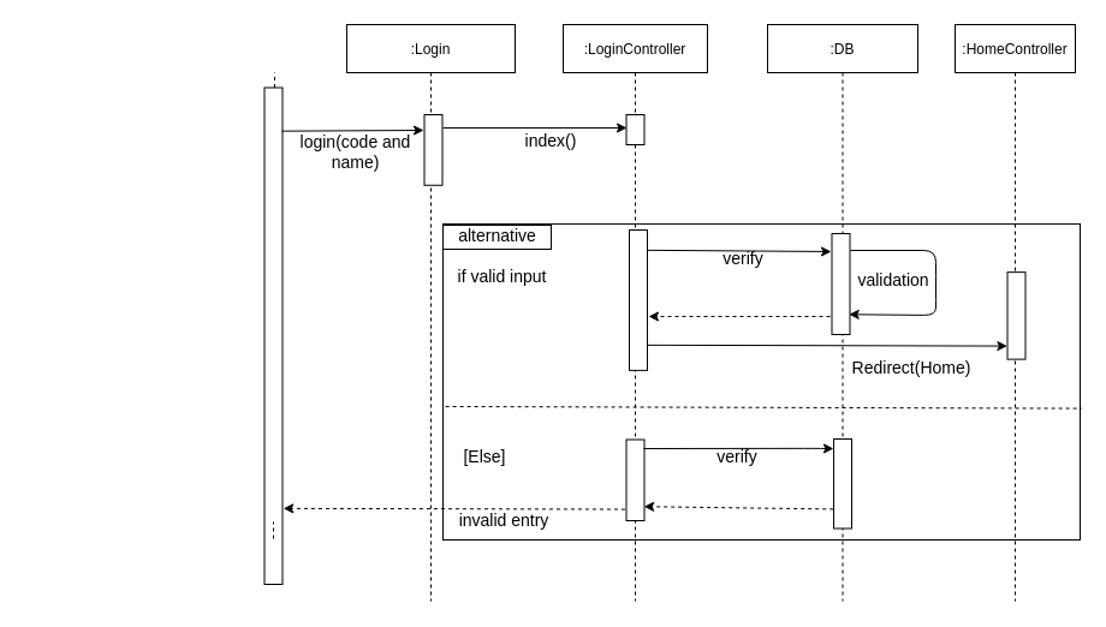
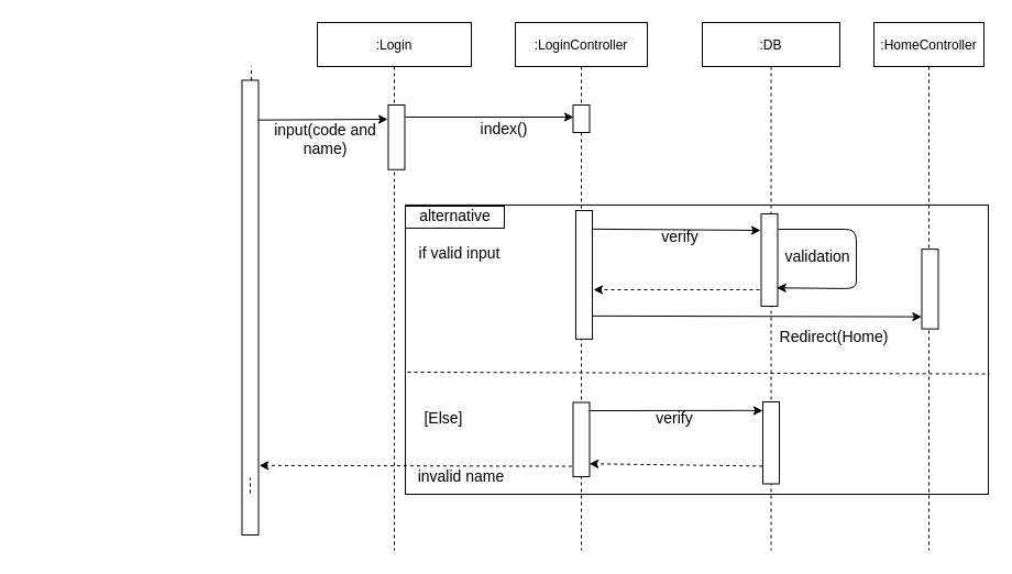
  <mxCell id="0" />
  <mxCell id="1" parent="0" />
  <mxCell id="2" value="" style="rounded=0;whiteSpace=wrap;html=1;fillColor=none;" vertex="1" parent="1"><mxGeometry x="368" y="185.94" width="530" height="263.06" as="geometry" /></mxCell>
  <mxCell id="3" value=":Login" style="shape=umlLifeline;perimeter=lifelinePerimeter;container=1;collapsible=0;recursiveResize=0;rounded=0;shadow=0;strokeWidth=1;" parent="1" vertex="1"><mxGeometry x="288" y="20" width="140" height="480" as="geometry" /></mxCell>
  <mxCell id="4" value=":LoginController" style="shape=umlLifeline;perimeter=lifelinePerimeter;container=1;collapsible=0;recursiveResize=0;rounded=0;shadow=0;strokeWidth=1;" parent="1" vertex="1"><mxGeometry x="468" y="20" width="120" height="480" as="geometry" /></mxCell>
  <mxCell id="5" value="" style="endArrow=none;dashed=1;html=1;startArrow=none;" parent="1" source="12" edge="1"><mxGeometry width="50" height="50" relative="1" as="geometry"><mxPoint x="228" y="320" as="sourcePoint" /><mxPoint x="228" y="60" as="targetPoint" /></mxGeometry></mxCell>
  <mxCell id="6" value=":DB" style="shape=umlLifeline;perimeter=lifelinePerimeter;container=1;collapsible=0;recursiveResize=0;rounded=0;shadow=0;strokeWidth=1;" parent="1" vertex="1"><mxGeometry x="638" y="20" width="125" height="480" as="geometry" /></mxCell>
  <mxCell id="7" value="&lt;font style=&quot;font-size: 14px&quot;&gt;&lt;span style=&quot;white-space: pre&quot;&gt;validation&lt;/span&gt;&lt;/font&gt;" style="text;html=1;strokeColor=none;fillColor=none;align=center;verticalAlign=middle;whiteSpace=wrap;rounded=0;" parent="6" vertex="1"><mxGeometry x="85" y="203" width="40" height="20" as="geometry" /></mxCell>
  <mxCell id="8" value="" style="rounded=0;whiteSpace=wrap;html=1;rotation=90;" parent="6" vertex="1"><mxGeometry x="19" y="208.5" width="84" height="15" as="geometry" /></mxCell>
  <mxCell id="9" value="" style="endArrow=classic;html=1;entryX=0.801;entryY=0.052;entryDx=0;entryDy=0;entryPerimeter=0;" parent="6" target="8" edge="1"><mxGeometry width="50" height="50" relative="1" as="geometry"><mxPoint x="69" y="188" as="sourcePoint" /><mxPoint x="223.76" y="188.74" as="targetPoint" /><Array as="points"><mxPoint x="140" y="188" /><mxPoint x="140" y="219" /><mxPoint x="140" y="242" /></Array></mxGeometry></mxCell>
  <mxCell id="10" value="" style="rounded=0;whiteSpace=wrap;html=1;rotation=90;" parent="1" vertex="1"><mxGeometry x="330.62" y="116.88" width="58.75" height="15" as="geometry" /></mxCell>
  <mxCell id="11" value="" style="rounded=0;whiteSpace=wrap;html=1;rotation=90;" parent="1" vertex="1"><mxGeometry x="515.5" y="100" width="25" height="15" as="geometry" /></mxCell>
  <mxCell id="12" value="" style="rounded=0;whiteSpace=wrap;html=1;rotation=90;" parent="1" vertex="1"><mxGeometry x="20.25" y="271.75" width="413.5" height="15" as="geometry" /></mxCell>
  <mxCell id="13" value="" style="endArrow=none;dashed=1;html=1;" parent="1" edge="1"><mxGeometry width="50" height="50" relative="1" as="geometry"><mxPoint x="227" y="448" as="sourcePoint" /><mxPoint x="227" y="434" as="targetPoint" /></mxGeometry></mxCell>
  <mxCell id="14" value="" style="endArrow=classic;html=1;exitX=0.16;exitY=-0.033;exitDx=0;exitDy=0;exitPerimeter=0;" parent="1" edge="1"><mxGeometry width="50" height="50" relative="1" as="geometry"><mxPoint x="233.995" y="108.66" as="sourcePoint" /><mxPoint x="352" y="108" as="targetPoint" /><Array as="points"><mxPoint x="352" y="108" /></Array></mxGeometry></mxCell>
- <mxCell id="15" value="&lt;font style=&quot;font-size: 14px&quot;&gt;login(code and name)&lt;br&gt;&lt;/font&gt;" style="text;html=1;strokeColor=none;fillColor=none;align=center;verticalAlign=middle;whiteSpace=wrap;rounded=0;" parent="1" vertex="1"><mxGeometry x="238.5" y="115.5" width="113" height="20" as="geometry" /></mxCell>
+ <mxCell id="15" value="&lt;font style=&quot;font-size: 14px&quot;&gt;input(code and name)&lt;br&gt;&lt;/font&gt;" style="text;html=1;strokeColor=none;fillColor=none;align=center;verticalAlign=middle;whiteSpace=wrap;rounded=0;" parent="1" vertex="1"><mxGeometry x="238.5" y="115.5" width="113" height="20" as="geometry" /></mxCell>
  <mxCell id="16" value="" style="endArrow=classic;html=1;" parent="1" edge="1"><mxGeometry width="50" height="50" relative="1" as="geometry"><mxPoint x="368" y="106" as="sourcePoint" /><mxPoint x="521" y="106" as="targetPoint" /></mxGeometry></mxCell>
  <mxCell id="17" value=":HomeController" style="shape=umlLifeline;perimeter=lifelinePerimeter;container=1;collapsible=0;recursiveResize=0;rounded=0;shadow=0;strokeWidth=1;" parent="1" vertex="1"><mxGeometry x="794" y="20" width="100" height="480" as="geometry" /></mxCell>
  <mxCell id="18" value="&lt;font style=&quot;font-size: 14px&quot;&gt;index()&lt;/font&gt;" style="text;html=1;strokeColor=none;fillColor=none;align=center;verticalAlign=middle;whiteSpace=wrap;rounded=0;" parent="1" vertex="1"><mxGeometry x="438" y="107" width="40" height="20" as="geometry" /></mxCell>
  <mxCell id="19" value="" style="rounded=0;whiteSpace=wrap;html=1;rotation=90;" parent="1" vertex="1"><mxGeometry x="808.75" y="254.88" width="72.5" height="15" as="geometry" /></mxCell>
  <mxCell id="20" value="" style="endArrow=classic;html=1;exitX=0.82;exitY=0.067;exitDx=0;exitDy=0;exitPerimeter=0;entryX=0.848;entryY=1.14;entryDx=0;entryDy=0;entryPerimeter=0;" parent="1" edge="1" source="24"><mxGeometry width="50" height="50" relative="1" as="geometry"><mxPoint x="540.86" y="287.54" as="sourcePoint" /><mxPoint x="837.4" y="287.61" as="targetPoint" /></mxGeometry></mxCell>
  <mxCell id="21" value="&lt;font style=&quot;font-size: 14px&quot;&gt;&lt;span style=&quot;white-space: pre&quot;&gt;Redirect&lt;/span&gt;(Home)&lt;/font&gt;" style="text;html=1;align=center;verticalAlign=middle;whiteSpace=wrap;rounded=0;" parent="1" vertex="1"><mxGeometry x="738" y="296" width="40" height="20" as="geometry" /></mxCell>
  <mxCell id="22" value="&lt;div&gt;&lt;font style=&quot;font-size: 14px&quot;&gt;verify&lt;/font&gt;&lt;/div&gt;" style="text;html=1;strokeColor=none;fillColor=none;align=center;verticalAlign=middle;whiteSpace=wrap;rounded=0;" parent="1" vertex="1"><mxGeometry x="598" y="204.75" width="40" height="20" as="geometry" /></mxCell>
  <mxCell id="23" value="" style="endArrow=classic;html=1;exitX=0.144;exitY=0;exitDx=0;exitDy=0;exitPerimeter=0;" parent="1" source="24" edge="1"><mxGeometry width="50" height="50" relative="1" as="geometry"><mxPoint x="371.67" y="208.998" as="sourcePoint" /><mxPoint x="691" y="209" as="targetPoint" /></mxGeometry></mxCell>
  <mxCell id="24" value="" style="rounded=0;whiteSpace=wrap;html=1;rotation=90;" vertex="1" parent="1"><mxGeometry x="472.07" y="241.94" width="116.87" height="15" as="geometry" /></mxCell>
  <mxCell id="25" value="" style="rounded=0;whiteSpace=wrap;html=1;rotation=90;" vertex="1" parent="1"><mxGeometry x="494.25" y="391.75" width="67.5" height="15" as="geometry" /></mxCell>
  <mxCell id="26" value="" style="endArrow=classic;html=1;dashed=1;exitX=0.869;exitY=1.1;exitDx=0;exitDy=0;exitPerimeter=0;" parent="1" edge="1"><mxGeometry width="50" height="50" relative="1" as="geometry"><mxPoint x="690" y="262.996" as="sourcePoint" /><mxPoint x="539" y="263" as="targetPoint" /></mxGeometry></mxCell>
  <mxCell id="27" value="&lt;div&gt;&lt;font style=&quot;font-size: 14px&quot;&gt;verify&lt;/font&gt;&lt;/div&gt;" style="text;html=1;strokeColor=none;fillColor=none;align=center;verticalAlign=middle;whiteSpace=wrap;rounded=0;" vertex="1" parent="1"><mxGeometry x="593" y="370" width="40" height="20" as="geometry" /></mxCell>
  <mxCell id="28" value="" style="endArrow=classic;html=1;" edge="1" parent="1"><mxGeometry width="50" height="50" relative="1" as="geometry"><mxPoint x="535" y="373" as="sourcePoint" /><mxPoint x="692.92" y="373.07" as="targetPoint" /><Array as="points"><mxPoint x="677.75" y="372.82" /></Array></mxGeometry></mxCell>
  <mxCell id="29" value="" style="endArrow=classic;html=1;dashed=1;exitX=0.784;exitY=1.022;exitDx=0;exitDy=0;exitPerimeter=0;" edge="1" parent="1" source="30"><mxGeometry width="50" height="50" relative="1" as="geometry"><mxPoint x="686.17" y="421.246" as="sourcePoint" /><mxPoint x="535.17" y="421.25" as="targetPoint" /></mxGeometry></mxCell>
  <mxCell id="30" value="" style="rounded=0;whiteSpace=wrap;html=1;rotation=90;" vertex="1" parent="1"><mxGeometry x="663.25" y="394.75" width="74.5" height="15" as="geometry" /></mxCell>
- <mxCell id="31" value="&lt;font style=&quot;font-size: 14px&quot;&gt;invalid entry&lt;br&gt;&lt;/font&gt;" style="text;html=1;strokeColor=none;fillColor=none;align=center;verticalAlign=middle;whiteSpace=wrap;rounded=0;" vertex="1" parent="1"><mxGeometry x="348" y="423" width="142.17" height="20" as="geometry" /></mxCell>
+ <mxCell id="31" value="&lt;font style=&quot;font-size: 14px&quot;&gt;invalid name&lt;br&gt;&lt;/font&gt;" style="text;html=1;strokeColor=none;fillColor=none;align=center;verticalAlign=middle;whiteSpace=wrap;rounded=0;" vertex="1" parent="1"><mxGeometry x="348" y="423" width="142.17" height="20" as="geometry" /></mxCell>
  <mxCell id="32" value="" style="endArrow=classic;html=1;dashed=1;entryX=0.973;entryY=-0.049;entryDx=0;entryDy=0;entryPerimeter=0;exitX=0.86;exitY=1.071;exitDx=0;exitDy=0;exitPerimeter=0;" edge="1" parent="1" source="25"><mxGeometry width="50" height="50" relative="1" as="geometry"><mxPoint x="528" y="423" as="sourcePoint" /><mxPoint x="235.235" y="422.835" as="targetPoint" /></mxGeometry></mxCell>
  <mxCell id="33" value="" style="endArrow=none;dashed=1;html=1;exitX=0.004;exitY=0.578;exitDx=0;exitDy=0;exitPerimeter=0;entryX=1.002;entryY=0.584;entryDx=0;entryDy=0;entryPerimeter=0;" edge="1" parent="1" source="2" target="2"><mxGeometry width="50" height="50" relative="1" as="geometry"><mxPoint x="508" y="360" as="sourcePoint" /><mxPoint x="888" y="337" as="targetPoint" /></mxGeometry></mxCell>
  <mxCell id="34" value="&lt;div&gt;&lt;font style=&quot;font-size: 14px&quot;&gt;if valid input&lt;br&gt;&lt;/font&gt;&lt;/div&gt;" style="text;html=1;strokeColor=none;fillColor=none;align=center;verticalAlign=middle;whiteSpace=wrap;rounded=0;" vertex="1" parent="1"><mxGeometry x="363" y="220" width="108.91" height="20" as="geometry" /></mxCell>
  <mxCell id="35" value="&lt;font style=&quot;font-size: 14px&quot;&gt;[Else]&lt;/font&gt;" style="text;html=1;strokeColor=none;fillColor=none;align=center;verticalAlign=middle;whiteSpace=wrap;rounded=0;" vertex="1" parent="1"><mxGeometry x="383" y="370" width="40" height="20" as="geometry" /></mxCell>
  <mxCell id="36" value="&lt;div&gt;&lt;font style=&quot;font-size: 14px&quot;&gt;alternative&lt;br&gt;&lt;/font&gt;&lt;/div&gt;" style="text;html=1;strokeColor=none;fillColor=none;align=center;verticalAlign=middle;whiteSpace=wrap;rounded=0;" vertex="1" parent="1"><mxGeometry x="359.09" y="185.94" width="108.91" height="20" as="geometry" /></mxCell>
  <mxCell id="37" value="" style="rounded=0;whiteSpace=wrap;html=1;fillColor=none;" vertex="1" parent="1"><mxGeometry x="368" y="187" width="90" height="20" as="geometry" /></mxCell>
